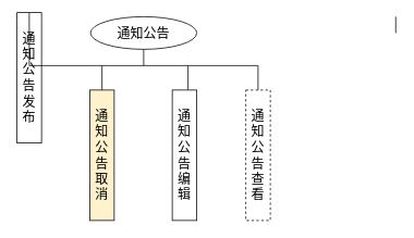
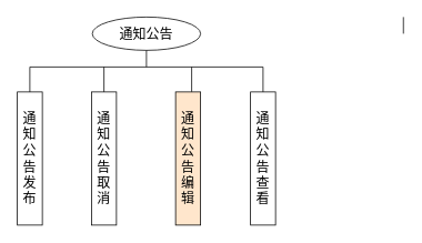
  <mxCell id="0" />
  <mxCell id="1" parent="0" />
  <mxCell id="2" value="" style="endArrow=none;html=1;rounded=0;" edge="1" parent="1"><mxGeometry width="50" height="50" relative="1" as="geometry"><mxPoint x="483.5" y="40" as="sourcePoint" /><mxPoint x="483.5" y="20" as="targetPoint" /></mxGeometry></mxCell>
- <mxCell id="3" value="&lt;font style=&quot;font-size: 16px;&quot;&gt;通知公告发布&lt;/font&gt;" style="rounded=0;whiteSpace=wrap;html=1;" vertex="1" parent="1"><mxGeometry x="20" y="15" width="30" height="160" as="geometry" /></mxCell>
+ <mxCell id="3" value="&lt;font style=&quot;font-size: 16px;&quot;&gt;通知公告发布&lt;/font&gt;" style="rounded=0;whiteSpace=wrap;html=1;" vertex="1" parent="1"><mxGeometry x="20" y="110" width="30" height="160" as="geometry" /></mxCell>
  <mxCell id="4" value="&lt;font style=&quot;font-size: 16px;&quot;&gt;通知公告&lt;/font&gt;" style="ellipse;whiteSpace=wrap;html=1;" vertex="1" parent="1"><mxGeometry x="110" y="20" width="130" height="40" as="geometry" /></mxCell>
  <mxCell id="5" value="" style="endArrow=none;html=1;rounded=0;entryX=0.5;entryY=1;entryDx=0;entryDy=0;" edge="1" parent="1" target="4"><mxGeometry width="50" height="50" relative="1" as="geometry"><mxPoint x="175" y="80" as="sourcePoint" /><mxPoint x="169.31" y="60" as="targetPoint" /></mxGeometry></mxCell>
  <mxCell id="6" value="" style="endArrow=none;html=1;rounded=0;exitX=0.5;exitY=0;exitDx=0;exitDy=0;" edge="1" parent="1" source="3"><mxGeometry width="50" height="50" relative="1" as="geometry"><mxPoint x="140.31" y="110" as="sourcePoint" /><mxPoint x="35" y="80" as="targetPoint" /></mxGeometry></mxCell>
  <mxCell id="7" value="" style="endArrow=none;html=1;rounded=0;exitX=0.5;exitY=0;exitDx=0;exitDy=0;" edge="1" parent="1"><mxGeometry width="50" height="50" relative="1" as="geometry"><mxPoint x="229.31" y="110" as="sourcePoint" /><mxPoint x="229.31" y="80" as="targetPoint" /></mxGeometry></mxCell>
  <mxCell id="8" value="" style="endArrow=none;html=1;rounded=0;" edge="1" parent="1"><mxGeometry width="50" height="50" relative="1" as="geometry"><mxPoint x="35" y="80" as="sourcePoint" /><mxPoint x="315" y="80" as="targetPoint" /></mxGeometry></mxCell>
- <mxCell id="9" value="&lt;font style=&quot;font-size: 16px;&quot;&gt;通知公告取消&lt;/font&gt;" style="rounded=0;whiteSpace=wrap;html=1;fillColor=#fff2cc;" vertex="1" parent="1"><mxGeometry x="109" y="110" width="30" height="160" as="geometry" /></mxCell>
- <mxCell id="10" value="&lt;font style=&quot;font-size: 16px;&quot;&gt;通知公告编辑&lt;/font&gt;" style="rounded=0;whiteSpace=wrap;html=1;" vertex="1" parent="1"><mxGeometry x="210" y="110" width="30" height="160" as="geometry" /></mxCell>
- <mxCell id="11" value="&lt;font style=&quot;font-size: 16px;&quot;&gt;通知公告查看&lt;/font&gt;" style="rounded=0;whiteSpace=wrap;html=1;dashed=1;" vertex="1" parent="1"><mxGeometry x="300" y="110" width="30" height="160" as="geometry" /></mxCell>
+ <mxCell id="9" value="&lt;font style=&quot;font-size: 16px;&quot;&gt;通知公告取消&lt;/font&gt;" style="rounded=0;whiteSpace=wrap;html=1;" vertex="1" parent="1"><mxGeometry x="109" y="110" width="30" height="160" as="geometry" /></mxCell>
+ <mxCell id="10" value="&lt;font style=&quot;font-size: 16px;&quot;&gt;通知公告编辑&lt;/font&gt;" style="rounded=0;whiteSpace=wrap;html=1;fillColor=#ffe6cc;" vertex="1" parent="1"><mxGeometry x="210" y="110" width="30" height="160" as="geometry" /></mxCell>
+ <mxCell id="11" value="&lt;font style=&quot;font-size: 16px;&quot;&gt;通知公告查看&lt;/font&gt;" style="rounded=0;whiteSpace=wrap;html=1;" vertex="1" parent="1"><mxGeometry x="300" y="110" width="30" height="160" as="geometry" /></mxCell>
  <mxCell id="12" value="" style="endArrow=none;html=1;rounded=0;exitX=0.5;exitY=0;exitDx=0;exitDy=0;" edge="1" parent="1" source="9"><mxGeometry width="50" height="50" relative="1" as="geometry"><mxPoint x="34" y="120" as="sourcePoint" /><mxPoint x="124" y="80" as="targetPoint" /></mxGeometry></mxCell>
  <mxCell id="13" value="" style="endArrow=none;html=1;rounded=0;exitX=0.5;exitY=0;exitDx=0;exitDy=0;" edge="1" parent="1" source="11"><mxGeometry width="50" height="50" relative="1" as="geometry"><mxPoint x="144" y="120" as="sourcePoint" /><mxPoint x="315" y="80" as="targetPoint" /></mxGeometry></mxCell>
